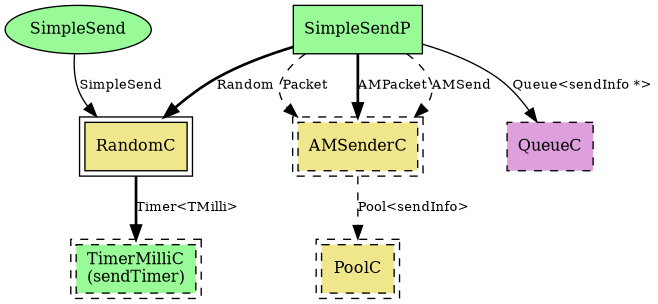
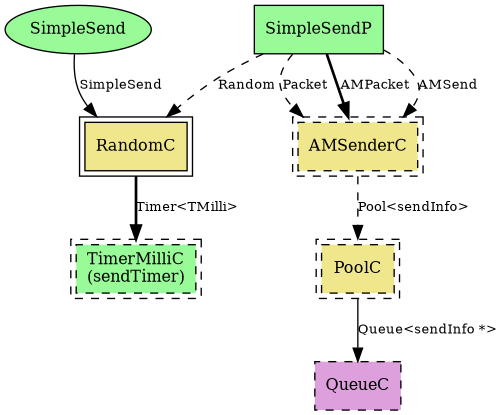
  digraph {
    node [fillcolor=palegreen fontsize=12 shape=box style="dashed,filled" peripheries=2]
    edge [fontsize=10 style=bold]
    n1 [label=SimpleSend shape=ellipse style=filled peripheries=""]
    RandomC [fillcolor=khaki style=filled]
    SimpleSendP [style=filled peripheries=""]
    n4 [fillcolor=khaki label=AMSenderC]
    n5 [fillcolor=plum label=QueueC peripheries=""]
    n6 [label="TimerMilliC\n(sendTimer)"]
    n7 [fillcolor=khaki label=PoolC]
    n1 -> RandomC [label=SimpleSend style=solid]
    RandomC -> n6 [label="Timer<TMilli>"]
-   SimpleSendP -> RandomC [label=Random]
+   SimpleSendP -> RandomC [label=Random style=dashed]
    SimpleSendP -> n4 [label=Packet style=dashed]
    SimpleSendP -> n4 [label=AMPacket]
    SimpleSendP -> n4 [label=AMSend style=dashed]
-   SimpleSendP -> n5 [label="Queue<sendInfo *>" style=solid]
+   n7 -> n5 [label="Queue<sendInfo *>" style=solid]
    n4 -> n7 [label="Pool<sendInfo>" style=dashed]
  }
